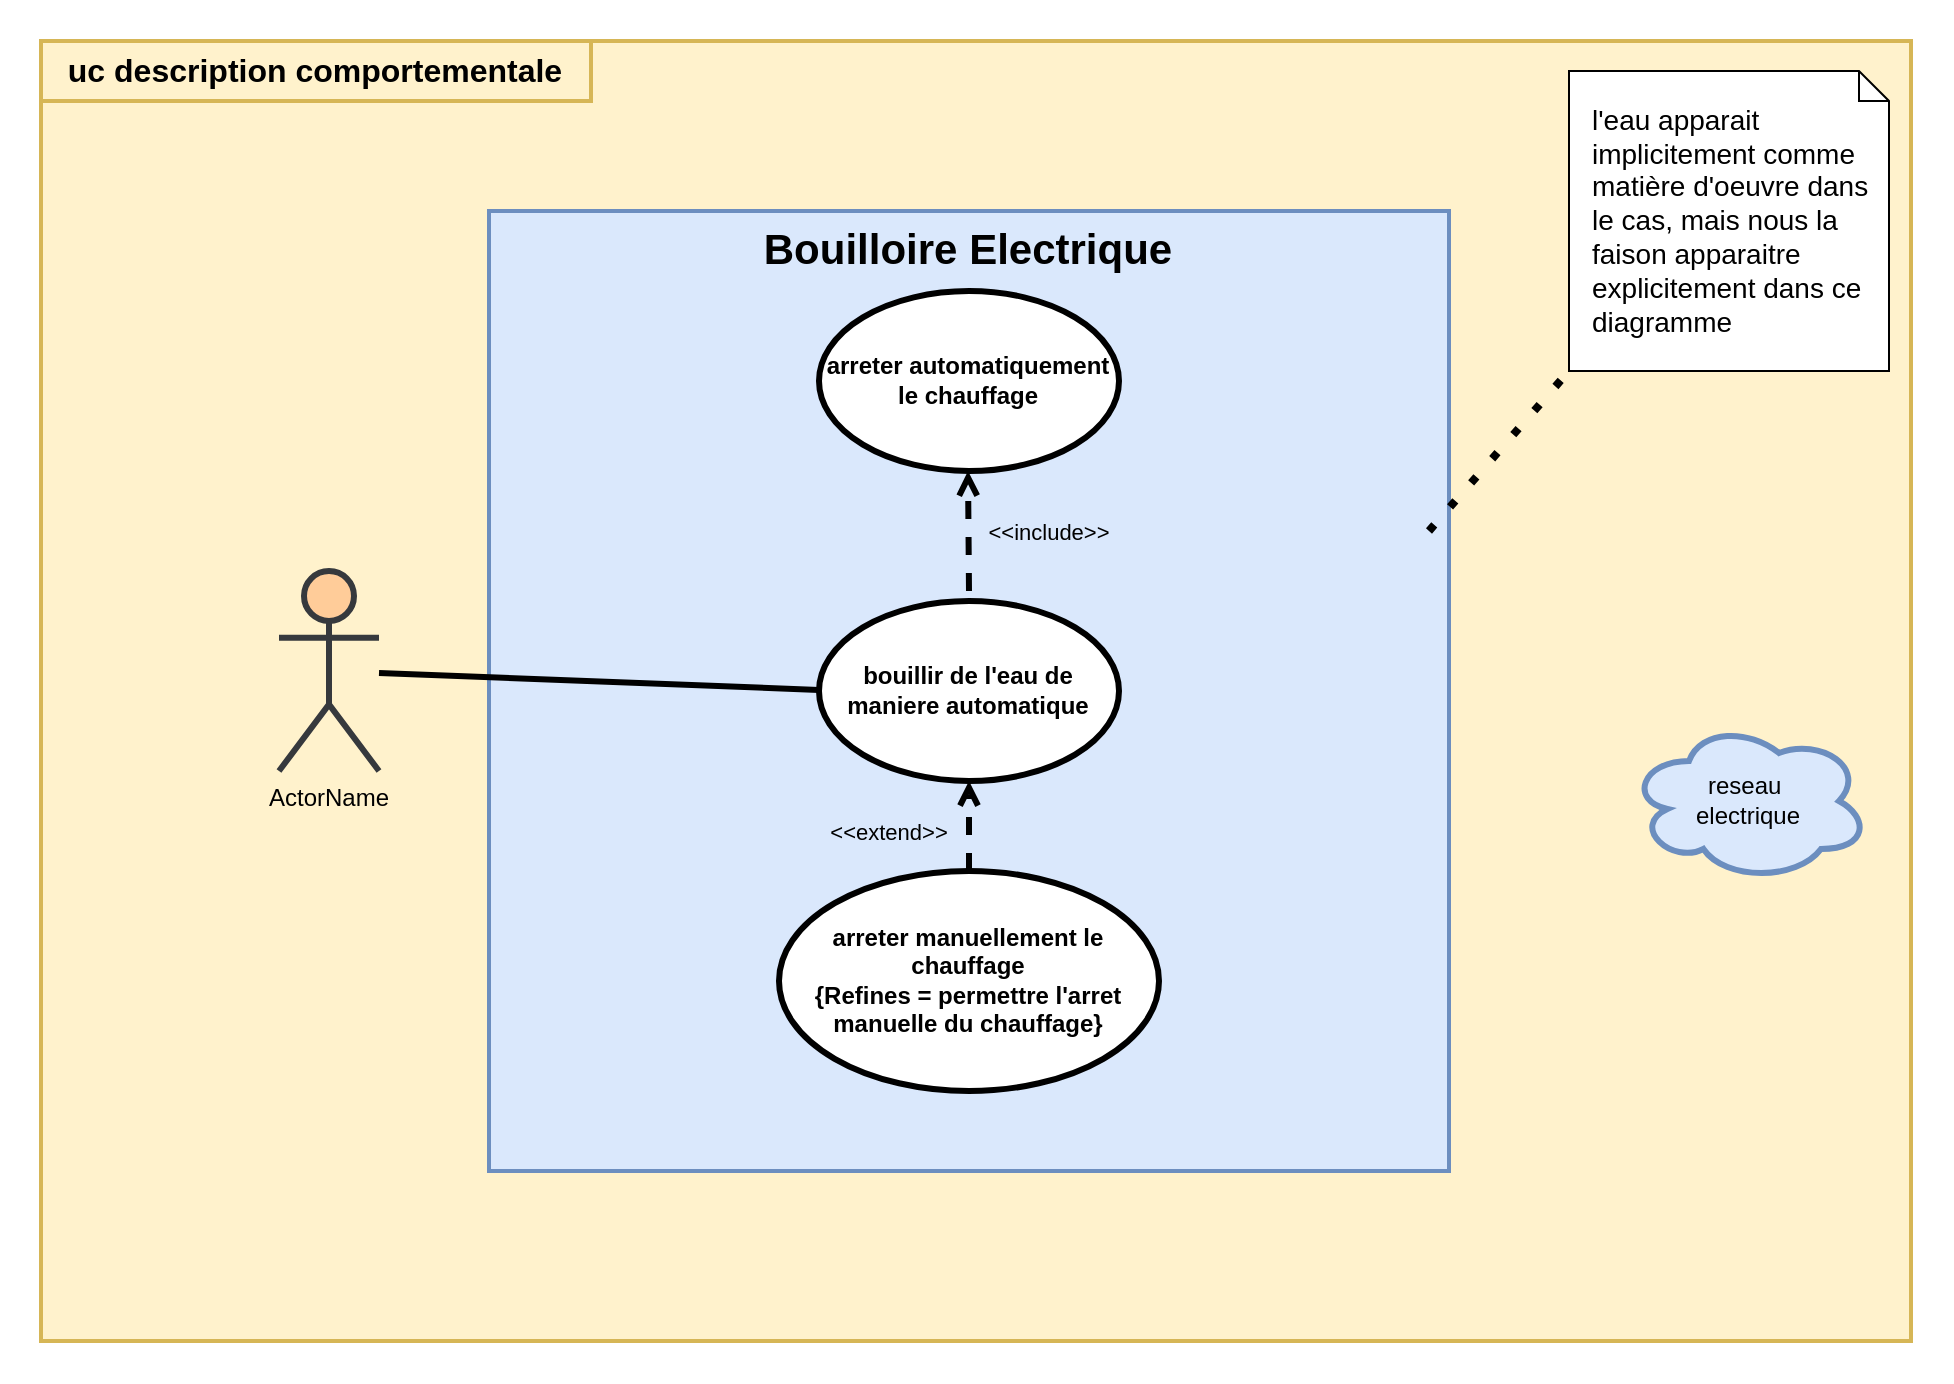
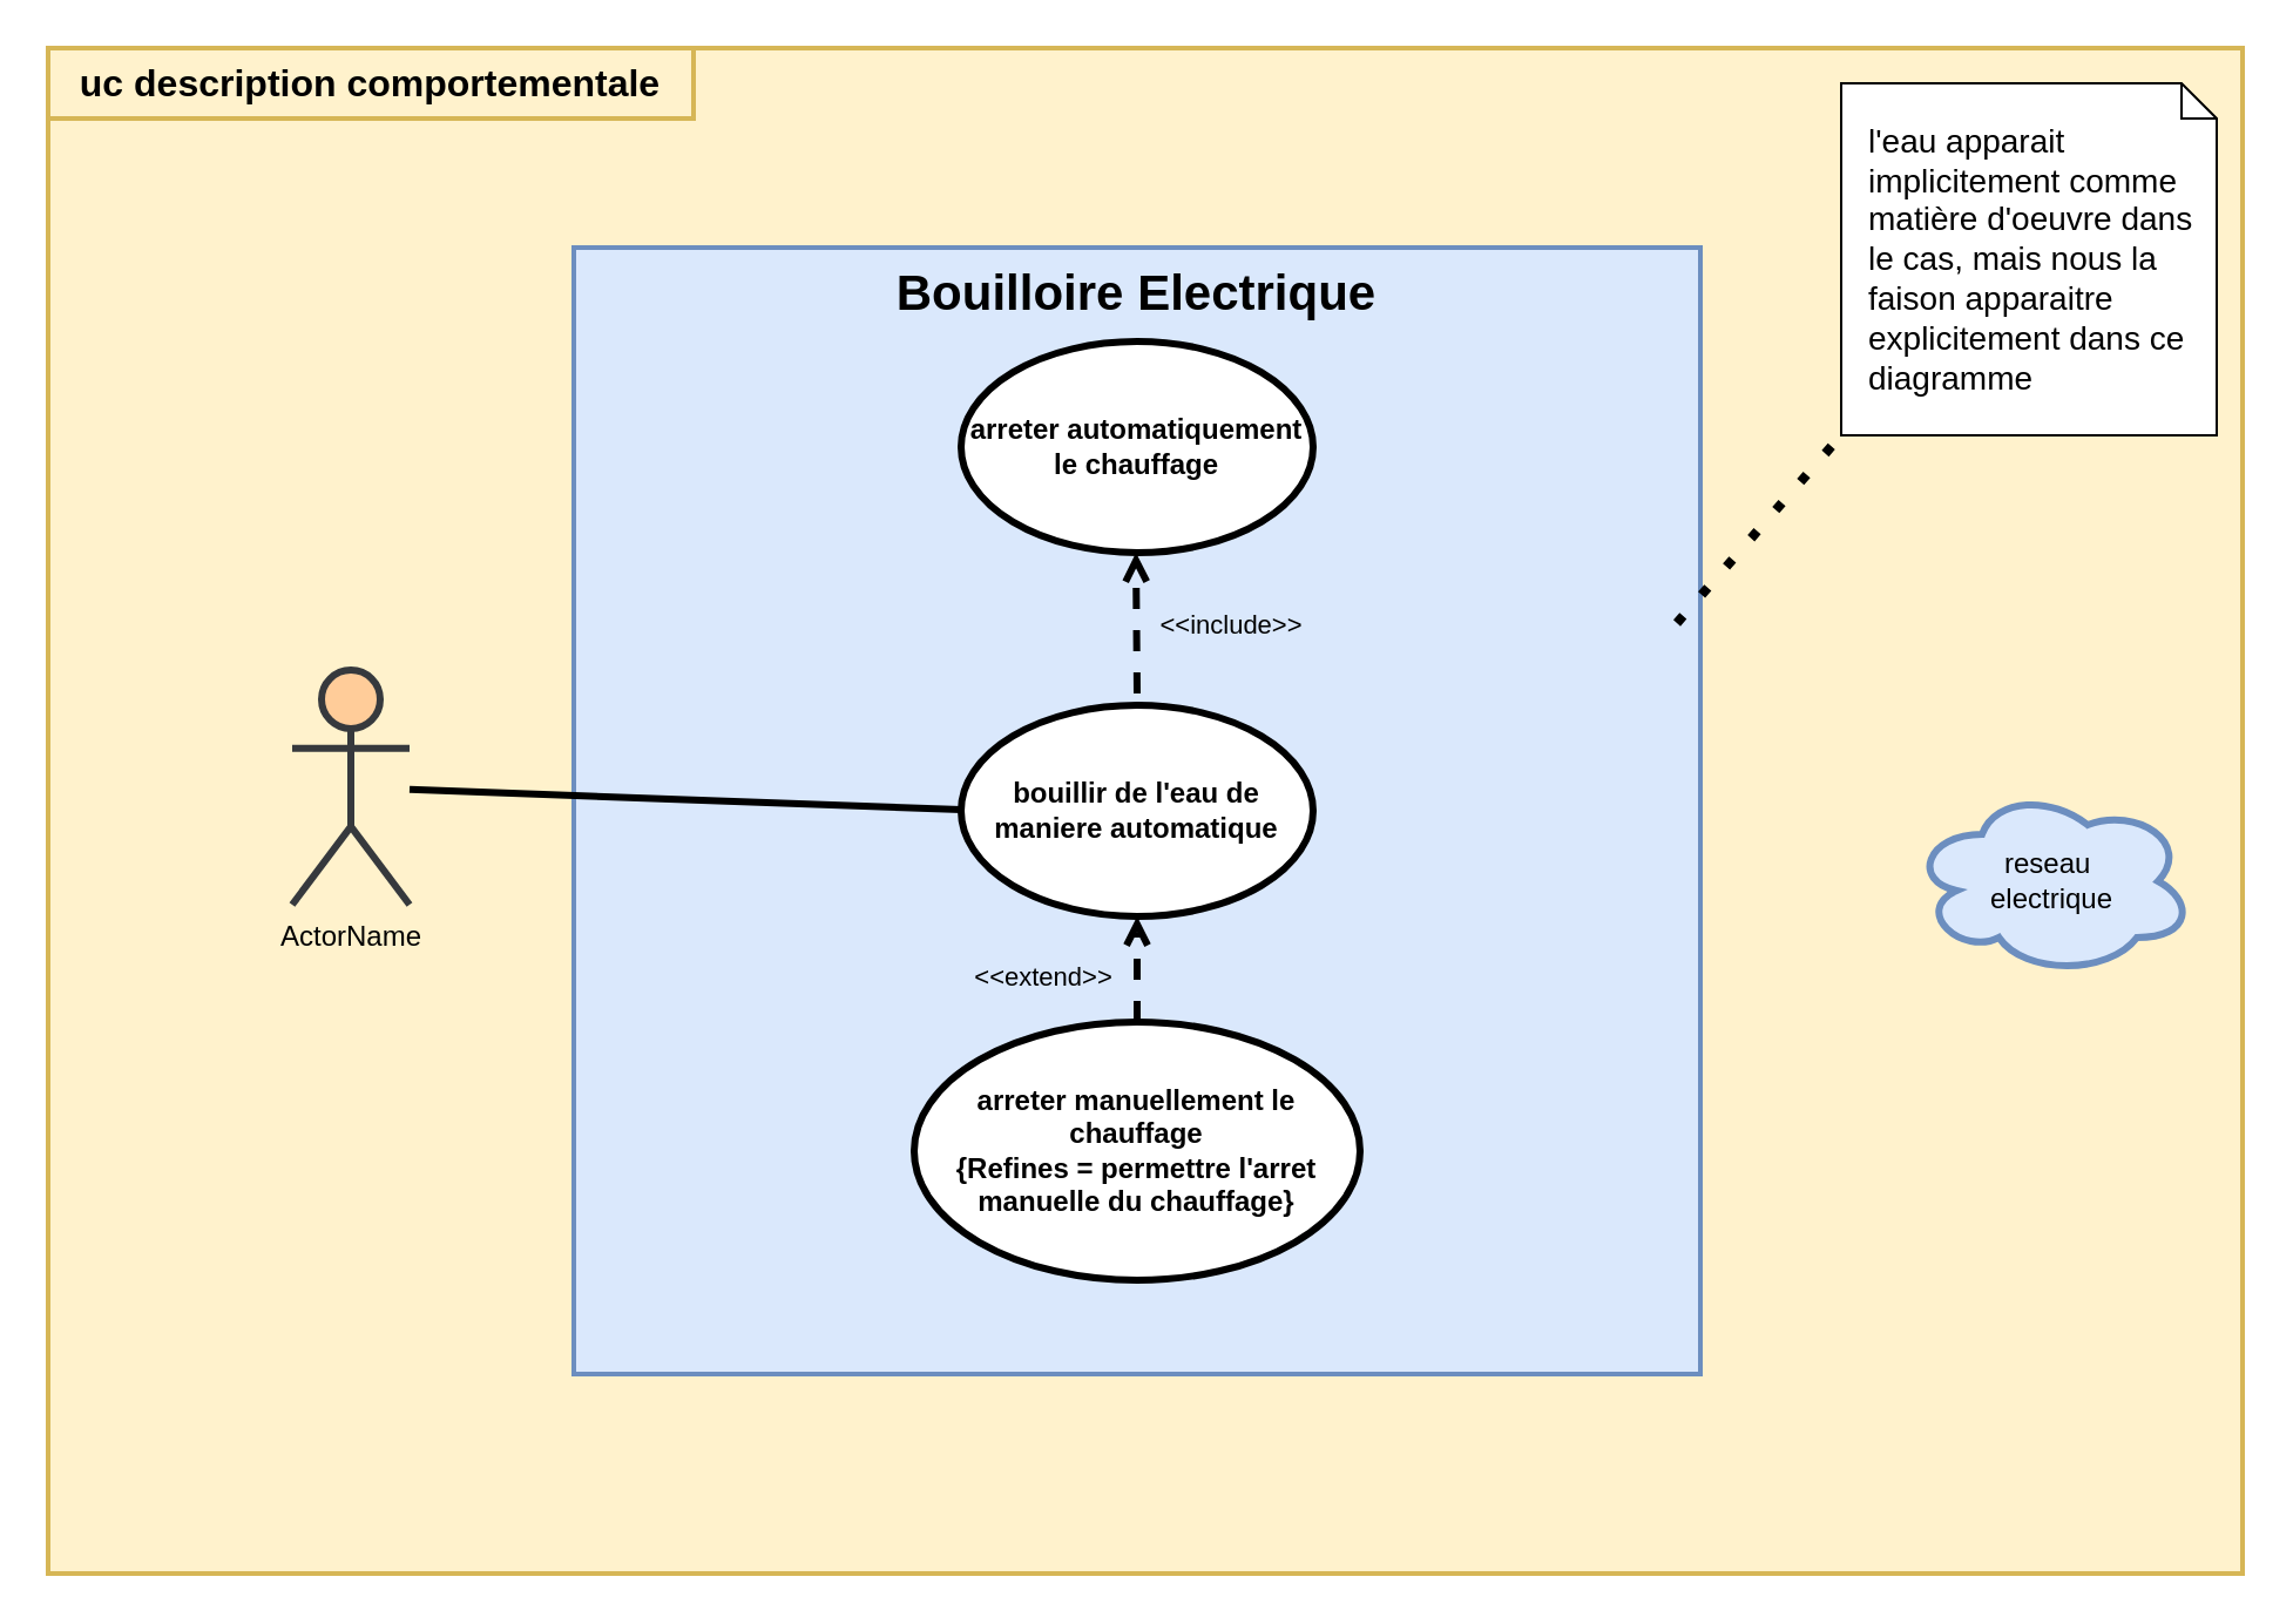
  <mxCell id="0" />
  <mxCell id="1" parent="0" />
  <mxCell id="2" value="" style="rounded=0;whiteSpace=wrap;html=1;fillColor=#fff2cc;strokeColor=#d6b656;strokeWidth=2;" parent="1" vertex="1"><mxGeometry x="20" y="20" width="935" height="650" as="geometry" /></mxCell>
  <mxCell id="3" value="&lt;font style=&quot;font-size: 21px;&quot;&gt;Bouilloire Electrique&lt;/font&gt;" style="shape=rect;html=1;verticalAlign=top;fontStyle=1;whiteSpace=wrap;align=center;fillColor=#dae8fc;strokeColor=#6c8ebf;strokeWidth=2;" parent="1" vertex="1"><mxGeometry x="244" y="105" width="480" height="480" as="geometry" /></mxCell>
  <mxCell id="4" value="bouillir de l'eau de maniere automatique" style="shape=ellipse;html=1;strokeWidth=3;fontStyle=1;whiteSpace=wrap;align=center;perimeter=ellipsePerimeter;" parent="1" vertex="1"><mxGeometry x="409" y="300" width="150" height="90" as="geometry" /></mxCell>
- <mxCell id="5" value="ActorName" style="shape=umlActor;html=1;verticalLabelPosition=bottom;verticalAlign=top;align=center;fillColor=#ffcc99;strokeColor=#36393d;strokeWidth=3;" parent="1" vertex="1"><mxGeometry x="139" y="285" width="50" height="100" as="geometry" /></mxCell>
+ <mxCell id="5" value="ActorName" style="shape=umlActor;html=1;verticalLabelPosition=bottom;verticalAlign=top;align=center;fillColor=#ffcc99;strokeColor=#36393d;strokeWidth=3;" parent="1" vertex="1"><mxGeometry x="124" y="285" width="50" height="100" as="geometry" /></mxCell>
  <mxCell id="6" value="arreter automatiquement le chauffage" style="shape=ellipse;html=1;strokeWidth=3;fontStyle=1;whiteSpace=wrap;align=center;perimeter=ellipsePerimeter;" parent="1" vertex="1"><mxGeometry x="409" y="145" width="150" height="90" as="geometry" /></mxCell>
  <mxCell id="7" value="&amp;lt;&amp;lt;include&amp;gt;&amp;gt;" style="edgeStyle=none;html=1;endArrow=open;verticalAlign=bottom;dashed=1;labelBackgroundColor=none;rounded=0;strokeWidth=3;" parent="1" edge="1"><mxGeometry x="-0.344" y="-40" width="160" relative="1" as="geometry"><mxPoint x="484" y="295" as="sourcePoint" /><mxPoint x="483.5" y="235" as="targetPoint" /><mxPoint as="offset" /></mxGeometry></mxCell>
  <mxCell id="8" value="" style="edgeStyle=none;html=1;endArrow=none;verticalAlign=bottom;rounded=0;strokeWidth=3;" parent="1" source="5" edge="1"><mxGeometry width="160" relative="1" as="geometry"><mxPoint x="249" y="344.5" as="sourcePoint" /><mxPoint x="409" y="344.5" as="targetPoint" /></mxGeometry></mxCell>
- <mxCell id="9" value="reseau&amp;nbsp;&lt;div style=&quot;&quot;&gt;electrique&lt;/div&gt;" style="ellipse;shape=cloud;whiteSpace=wrap;html=1;strokeWidth=3;fillColor=#dae8fc;strokeColor=#6c8ebf;" parent="1" vertex="1"><mxGeometry x="814" y="360" width="120" height="80" as="geometry" /></mxCell>
+ <mxCell id="9" value="reseau&amp;nbsp;&lt;div style=&quot;&quot;&gt;electrique&lt;/div&gt;" style="ellipse;shape=cloud;whiteSpace=wrap;html=1;strokeWidth=3;fillColor=#dae8fc;strokeColor=#6c8ebf;" parent="1" vertex="1"><mxGeometry x="814" y="335" width="120" height="80" as="geometry" /></mxCell>
  <mxCell id="10" value="arreter manuellement le chauffage&lt;div&gt;{Refines = permettre l'arret manuelle du chauffage}&lt;/div&gt;" style="shape=ellipse;html=1;strokeWidth=3;fontStyle=1;whiteSpace=wrap;align=center;perimeter=ellipsePerimeter;" parent="1" vertex="1"><mxGeometry x="389" y="435" width="190" height="110" as="geometry" /></mxCell>
  <mxCell id="11" value="&amp;lt;&amp;lt;extend&amp;gt;&amp;gt;" style="edgeStyle=none;html=1;endArrow=open;verticalAlign=bottom;dashed=1;labelBackgroundColor=none;rounded=0;strokeWidth=3;exitX=0.5;exitY=0;exitDx=0;exitDy=0;entryX=0.5;entryY=1;entryDx=0;entryDy=0;" parent="1" source="10" target="4" edge="1"><mxGeometry x="-0.556" y="40" width="160" relative="1" as="geometry"><mxPoint x="474" y="295" as="sourcePoint" /><mxPoint x="634" y="295" as="targetPoint" /><mxPoint as="offset" /></mxGeometry></mxCell>
  <mxCell id="12" value="&lt;font style=&quot;font-size: 14px;&quot;&gt;l'eau apparait implicitement comme matière d'oeuvre dans le cas, mais nous la faison apparaitre explicitement dans ce diagramme&lt;/font&gt;" style="shape=note;size=15;align=left;spacingLeft=10;html=1;whiteSpace=wrap;" parent="1" vertex="1"><mxGeometry x="784" y="35" width="160" height="150" as="geometry" /></mxCell>
  <mxCell id="13" value="&lt;font style=&quot;font-size: 16px;&quot;&gt;&lt;b&gt;uc description comportementale&lt;/b&gt;&lt;/font&gt;" style="text;html=1;align=center;verticalAlign=middle;whiteSpace=wrap;rounded=0;strokeWidth=2;fillColor=#fff2cc;strokeColor=#d6b656;" parent="1" vertex="1"><mxGeometry x="20" y="20" width="275" height="30" as="geometry" /></mxCell>
  <mxCell id="14" value="" style="endArrow=none;dashed=1;html=1;dashPattern=1 3;strokeWidth=4;rounded=0;entryX=0;entryY=1;entryDx=0;entryDy=0;entryPerimeter=0;" parent="1" target="12" edge="1"><mxGeometry width="50" height="50" relative="1" as="geometry"><mxPoint x="714" y="265" as="sourcePoint" /><mxPoint x="204" y="315" as="targetPoint" /></mxGeometry></mxCell>
